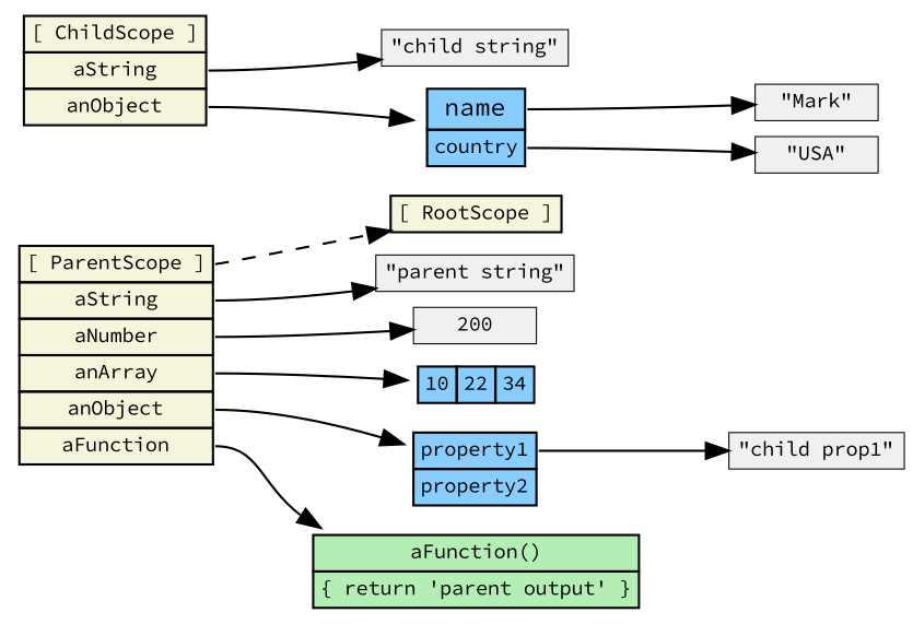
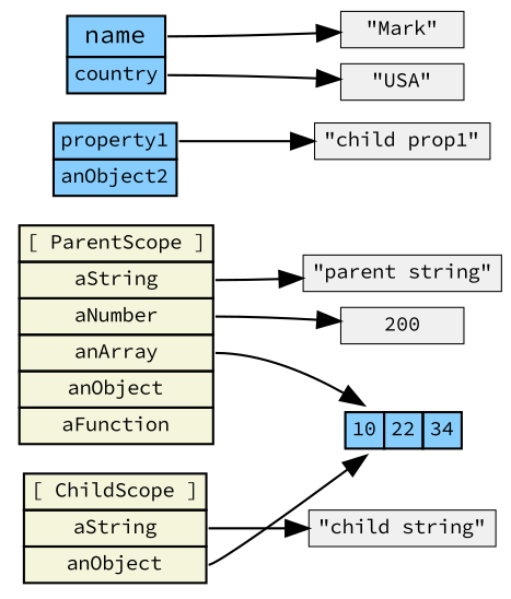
  digraph {
    fontname="Source Code Pro"
    nodesep=0.1
    rankdir=LR
    node [fontname="Source Code Pro" fontsize=9 margin="0.05, 0.04" penwidth=0.5 shape=plaintext]
    edge [fontname="Source Code Pro" tailport=anObject]
-   n1 [height=0.2 label=<<table bgcolor="beige" border="0" cellborder="1" cellpadding="2" cellspacing="0">   <tr><td port="proto">[ RootScope ]</td></tr></table>>]
    n2 [height=0.2 label=<<table bgcolor="beige" border="0" cellborder="1" cellpadding="2" cellspacing="0">   <tr><td port="proto">[ ParentScope ]</td></tr>   <tr><td port="aString">aString</td></tr>   <tr><td port="aNumber">aNumber</td></tr>   <tr><td port="anArray">anArray</td></tr>   <tr><td port="anObject">anObject</td></tr>   <tr><td port="aFunction">aFunction</td></tr>   </table>>]
    n3 [height=0.2 label=<<table bgcolor="skyblue1" border="0" cellborder="1" cellpadding="2" cellspacing="0">   <tr><td port="index0">10</td><td>22</td><td>34</td></tr></table>>]
-   n4 [height=0.2 label=<<table bgcolor="skyblue1" border="0" cellborder="1" cellpadding="2" cellspacing="0">   <tr><td port="prop1">property1</td></tr>   <tr><td port="prop2">property2</td></tr></table>>]
-   n5 [height=0.2 label=<<table bgcolor="darkseagreen2" border="0" cellborder="1" cellpadding="2" cellspacing="0">   <tr><td>aFunction()</td></tr>   <tr><td>{ return 'parent output' }</td></tr></table>>]
+   n4 [height=0.2 label=<<table bgcolor="skyblue1" border="0" cellborder="1" cellpadding="2" cellspacing="0">   <tr><td port="prop1">property1</td></tr>   <tr><td port="prop2">anObject2</td></tr></table>>]
    n6 [fillcolor=gray94 height=0.2 label="\"parent string\"" shape=box style=filled]
    n7 [fillcolor=gray94 height=0.2 label=200 shape=box style=filled]
    n8 [fillcolor=gray94 height=0.2 label="\"child prop1\"" shape=box style=filled]
    n9 [height=0.2 label=<<table bgcolor="beige" border="0" cellborder="1" cellpadding="2" cellspacing="0">   <tr><td port="proto">[ ChildScope ]</td></tr>   <tr><td port="aString">aString</td></tr>   <tr><td port="anObject">anObject</td></tr>   </table>>]
    n10 [height=0.2 label=<<table bgcolor="skyblue1" border="0" cellborder="1" cellpadding="2" cellspacing="0">   <tr><td port="name" cellspacing="1"><font point-size="11">name</font></td></tr>   <tr><td port="country">country</td></tr></table>>]
    n11 [fillcolor=gray94 height=0.2 label="\"child string\"" shape=box style=filled]
    n12 [fillcolor=gray94 height=0.2 label="\"Mark\"" shape=box style=filled]
    n13 [fillcolor=gray94 height=0.2 label="\"USA\"" shape=box style=filled]
-   n2 -> n1 [headport=proto style=dashed tailport=proto]
    n2 -> n3 [tailport=anArray]
-   n2 -> n4
-   n2 -> n5 [tailport=aFunction]
    n2 -> n6 [tailport=aString]
    n2 -> n7 [tailport=aNumber]
    n4 -> n8 [tailport=prop1]
-   n9 -> n10
+   n9 -> n3
    n9 -> n11 [tailport=aString]
    n10 -> n12 [tailport=name]
    n10 -> n13 [tailport=country]
  }
